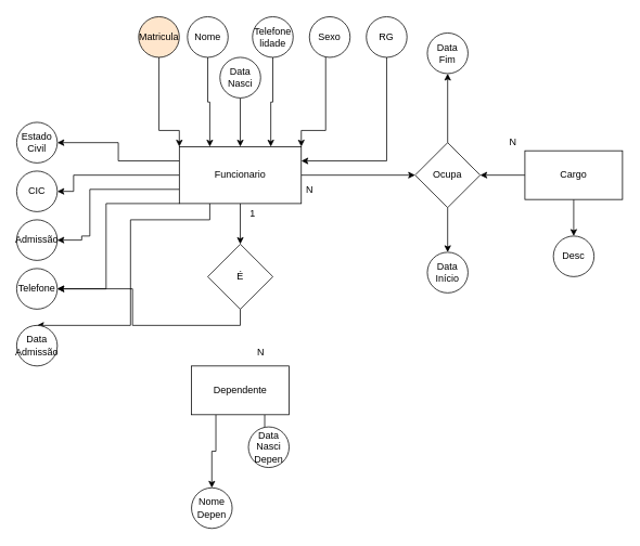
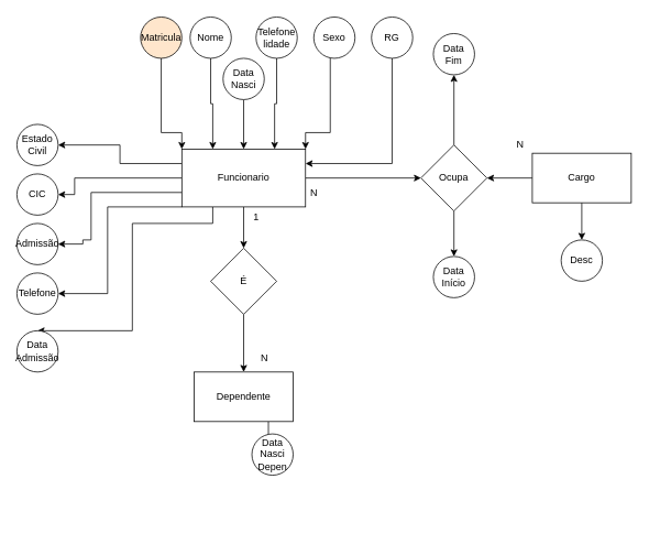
  <mxCell id="0" />
  <mxCell id="1" parent="0" />
  <mxCell id="2" style="edgeStyle=orthogonalEdgeStyle;rounded=0;orthogonalLoop=1;jettySize=auto;html=1;exitX=0;exitY=0.25;exitDx=0;exitDy=0;entryX=1;entryY=0.5;entryDx=0;entryDy=0;" parent="1" source="9" target="20" edge="1"><mxGeometry relative="1" as="geometry" /></mxCell>
  <mxCell id="3" style="edgeStyle=orthogonalEdgeStyle;rounded=0;orthogonalLoop=1;jettySize=auto;html=1;exitX=0;exitY=0.5;exitDx=0;exitDy=0;entryX=1;entryY=0.5;entryDx=0;entryDy=0;" parent="1" source="9" target="23" edge="1"><mxGeometry relative="1" as="geometry"><mxPoint x="120" y="270" as="targetPoint" /><Array as="points"><mxPoint x="90" y="215" /><mxPoint x="90" y="235" /></Array></mxGeometry></mxCell>
  <mxCell id="4" style="edgeStyle=orthogonalEdgeStyle;rounded=0;orthogonalLoop=1;jettySize=auto;html=1;exitX=0;exitY=0.75;exitDx=0;exitDy=0;entryX=1;entryY=0.5;entryDx=0;entryDy=0;" parent="1" source="9" target="24" edge="1"><mxGeometry relative="1" as="geometry"><mxPoint x="160" y="320" as="targetPoint" /><Array as="points"><mxPoint x="110" y="233" /><mxPoint x="110" y="290" /><mxPoint x="100" y="290" /><mxPoint x="100" y="295" /></Array></mxGeometry></mxCell>
  <mxCell id="5" style="edgeStyle=orthogonalEdgeStyle;rounded=0;orthogonalLoop=1;jettySize=auto;html=1;exitX=1;exitY=0.5;exitDx=0;exitDy=0;entryX=0;entryY=0.5;entryDx=0;entryDy=0;" parent="1" source="9" target="32" edge="1"><mxGeometry relative="1" as="geometry" /></mxCell>
  <mxCell id="6" style="edgeStyle=orthogonalEdgeStyle;rounded=0;orthogonalLoop=1;jettySize=auto;html=1;exitX=0;exitY=1;exitDx=0;exitDy=0;entryX=1;entryY=0.5;entryDx=0;entryDy=0;" parent="1" source="9" target="33" edge="1"><mxGeometry relative="1" as="geometry"><mxPoint x="90" y="380" as="targetPoint" /><Array as="points"><mxPoint y="250" x="130" /><mxPoint y="355" x="130" /></Array></mxGeometry></mxCell>
  <mxCell id="7" style="edgeStyle=orthogonalEdgeStyle;rounded=0;orthogonalLoop=1;jettySize=auto;html=1;exitX=0.25;exitY=1;exitDx=0;exitDy=0;entryX=0.5;entryY=0;entryDx=0;entryDy=0;" parent="1" source="9" target="34" edge="1"><mxGeometry relative="1" as="geometry"><mxPoint x="170" y="330" as="targetPoint" /><Array as="points"><mxPoint x="258" y="270" /><mxPoint x="160" y="270" /><mxPoint x="160" y="400" /></Array></mxGeometry></mxCell>
  <mxCell id="8" style="edgeStyle=orthogonalEdgeStyle;rounded=0;orthogonalLoop=1;jettySize=auto;html=1;exitX=0.5;exitY=1;exitDx=0;exitDy=0;entryX=0.5;entryY=0;entryDx=0;entryDy=0;" parent="1" source="9" target="41" edge="1"><mxGeometry relative="1" as="geometry" /></mxCell>
  <mxCell id="9" value="Funcionario" style="rounded=0;whiteSpace=wrap;html=1;" parent="1" vertex="1"><mxGeometry x="220" y="180" width="150" height="70" as="geometry" /></mxCell>
  <mxCell id="10" style="edgeStyle=orthogonalEdgeStyle;rounded=0;orthogonalLoop=1;jettySize=auto;html=1;exitX=0.5;exitY=1;exitDx=0;exitDy=0;entryX=0;entryY=0;entryDx=0;entryDy=0;" parent="1" source="11" target="9" edge="1"><mxGeometry relative="1" as="geometry"><Array as="points"><mxPoint x="195" y="160" /><mxPoint x="220" y="160" /></Array></mxGeometry></mxCell>
  <mxCell id="11" value="Matricula" style="ellipse;whiteSpace=wrap;html=1;aspect=fixed;fillColor=#ffe6cc;" parent="1" vertex="1"><mxGeometry x="170" y="20" width="50" height="50" as="geometry" /></mxCell>
  <mxCell id="12" style="edgeStyle=orthogonalEdgeStyle;rounded=0;orthogonalLoop=1;jettySize=auto;html=1;exitX=0.5;exitY=1;exitDx=0;exitDy=0;entryX=0.25;entryY=0;entryDx=0;entryDy=0;" parent="1" source="13" target="9" edge="1"><mxGeometry relative="1" as="geometry" /></mxCell>
  <mxCell id="13" value="Nome" style="ellipse;whiteSpace=wrap;html=1;aspect=fixed;" parent="1" vertex="1"><mxGeometry x="230" y="20" width="50" height="50" as="geometry" /></mxCell>
  <mxCell id="14" style="edgeStyle=orthogonalEdgeStyle;rounded=0;orthogonalLoop=1;jettySize=auto;html=1;exitX=0.5;exitY=1;exitDx=0;exitDy=0;entryX=0.5;entryY=0;entryDx=0;entryDy=0;" parent="1" source="15" target="9" edge="1"><mxGeometry relative="1" as="geometry" /></mxCell>
  <mxCell id="15" value="Data&lt;br&gt;Nasci" style="ellipse;whiteSpace=wrap;html=1;aspect=fixed;" parent="1" vertex="1"><mxGeometry x="270" y="70" width="50" height="50" as="geometry" /></mxCell>
  <mxCell id="16" style="edgeStyle=orthogonalEdgeStyle;rounded=0;orthogonalLoop=1;jettySize=auto;html=1;exitX=0.5;exitY=1;exitDx=0;exitDy=0;entryX=0.75;entryY=0;entryDx=0;entryDy=0;" parent="1" source="17" target="9" edge="1"><mxGeometry relative="1" as="geometry" /></mxCell>
  <mxCell id="17" value="Telefone&lt;br&gt;lidade" style="ellipse;whiteSpace=wrap;html=1;aspect=fixed;" parent="1" vertex="1"><mxGeometry x="310" y="20" width="50" height="50" as="geometry" /></mxCell>
  <mxCell id="18" style="edgeStyle=orthogonalEdgeStyle;rounded=0;orthogonalLoop=1;jettySize=auto;html=1;exitX=0;exitY=0.5;exitDx=0;exitDy=0;entryX=1;entryY=0;entryDx=0;entryDy=0;" parent="1" source="19" target="9" edge="1"><mxGeometry relative="1" as="geometry"><Array as="points"><mxPoint x="400" y="160" /><mxPoint x="370" y="160" /></Array></mxGeometry></mxCell>
  <mxCell id="19" value="Sexo" style="ellipse;whiteSpace=wrap;html=1;aspect=fixed;" parent="1" vertex="1"><mxGeometry x="380" y="20" width="50" height="50" as="geometry" /></mxCell>
  <mxCell id="20" value="Estado&lt;br&gt;Civil" style="ellipse;whiteSpace=wrap;html=1;aspect=fixed;" parent="1" vertex="1"><mxGeometry x="20" y="150" width="50" height="50" as="geometry" /></mxCell>
  <mxCell id="21" style="edgeStyle=orthogonalEdgeStyle;rounded=0;orthogonalLoop=1;jettySize=auto;html=1;entryX=1;entryY=0.25;entryDx=0;entryDy=0;exitX=0.5;exitY=1;exitDx=0;exitDy=0;" parent="1" source="22" target="9" edge="1"><mxGeometry relative="1" as="geometry"><Array as="points"><mxPoint x="475" y="198" /></Array></mxGeometry></mxCell>
  <mxCell id="22" value="RG" style="ellipse;whiteSpace=wrap;html=1;aspect=fixed;" parent="1" vertex="1"><mxGeometry x="450" y="20" width="50" height="50" as="geometry" /></mxCell>
  <mxCell id="23" value="CIC" style="ellipse;whiteSpace=wrap;html=1;aspect=fixed;" parent="1" vertex="1"><mxGeometry x="20" y="210" width="50" height="50" as="geometry" /></mxCell>
  <mxCell id="24" value="Admissão" style="ellipse;whiteSpace=wrap;html=1;aspect=fixed;" parent="1" vertex="1"><mxGeometry x="20" y="270" width="50" height="50" as="geometry" /></mxCell>
  <mxCell id="25" value="" style="edgeStyle=orthogonalEdgeStyle;rounded=0;orthogonalLoop=1;jettySize=auto;html=1;" parent="1" source="27" target="29" edge="1"><mxGeometry relative="1" as="geometry" /></mxCell>
  <mxCell id="26" style="edgeStyle=orthogonalEdgeStyle;rounded=0;orthogonalLoop=1;jettySize=auto;html=1;exitX=0;exitY=0.5;exitDx=0;exitDy=0;entryX=1;entryY=0.5;entryDx=0;entryDy=0;" parent="1" source="27" target="32" edge="1"><mxGeometry relative="1" as="geometry" /></mxCell>
  <mxCell id="27" value="Cargo" style="rounded=0;whiteSpace=wrap;html=1;" parent="1" vertex="1"><mxGeometry x="645" y="185" width="120" height="60" as="geometry" /></mxCell>
  <mxCell id="28" value="N" style="text;html=1;align=center;verticalAlign=middle;resizable=0;points=[];autosize=1;strokeColor=none;fillColor=none;" parent="1" vertex="1"><mxGeometry x="615" y="160" width="30" height="30" as="geometry" /></mxCell>
  <mxCell id="29" value="Desc" style="ellipse;whiteSpace=wrap;html=1;rounded=0;" parent="1" vertex="1"><mxGeometry x="680" y="290" width="50" height="50" as="geometry" /></mxCell>
  <mxCell id="30" value="" style="edgeStyle=orthogonalEdgeStyle;rounded=0;orthogonalLoop=1;jettySize=auto;html=1;entryX=0.5;entryY=0;entryDx=0;entryDy=0;" parent="1" source="32" target="42" edge="1"><mxGeometry relative="1" as="geometry"><mxPoint x="535" y="360" as="targetPoint" /></mxGeometry></mxCell>
  <mxCell id="31" value="" style="edgeStyle=orthogonalEdgeStyle;rounded=0;orthogonalLoop=1;jettySize=auto;html=1;entryX=0.5;entryY=1;entryDx=0;entryDy=0;" parent="1" source="32" target="43" edge="1"><mxGeometry relative="1" as="geometry"><mxPoint x="540" y="95" as="targetPoint" /></mxGeometry></mxCell>
  <mxCell id="32" value="Ocupa" style="rhombus;whiteSpace=wrap;html=1;" parent="1" vertex="1"><mxGeometry x="510" y="175" width="80" height="80" as="geometry" /></mxCell>
  <mxCell id="33" value="Telefone" style="ellipse;whiteSpace=wrap;html=1;aspect=fixed;" parent="1" vertex="1"><mxGeometry x="20" y="330" width="50" height="50" as="geometry" /></mxCell>
  <mxCell id="34" value="Data&lt;br&gt;Admissão" style="ellipse;whiteSpace=wrap;html=1;aspect=fixed;" parent="1" vertex="1"><mxGeometry x="20" y="400" width="50" height="50" as="geometry" /></mxCell>
- <mxCell id="35" style="edgeStyle=orthogonalEdgeStyle;rounded=0;orthogonalLoop=1;jettySize=auto;html=1;exitX=0.25;exitY=1;exitDx=0;exitDy=0;entryX=0.5;entryY=0;entryDx=0;entryDy=0;" parent="1" source="37" target="38" edge="1"><mxGeometry relative="1" as="geometry" /></mxCell>
  <mxCell id="36" style="edgeStyle=orthogonalEdgeStyle;rounded=0;orthogonalLoop=1;jettySize=auto;html=1;exitX=0.75;exitY=1;exitDx=0;exitDy=0;" parent="1" source="37" target="39" edge="1"><mxGeometry relative="1" as="geometry" /></mxCell>
  <mxCell id="37" value="Dependente" style="rounded=0;whiteSpace=wrap;html=1;" parent="1" vertex="1"><mxGeometry x="235" y="450" width="120" height="60" as="geometry" /></mxCell>
- <mxCell id="38" value="Nome&lt;br&gt;Depen" style="ellipse;whiteSpace=wrap;html=1;aspect=fixed;" parent="1" vertex="1"><mxGeometry x="235" y="600" width="50" height="50" as="geometry" /></mxCell>
  <mxCell id="39" value="Data&lt;br&gt;Nasci&lt;br&gt;Depen" style="ellipse;whiteSpace=wrap;html=1;aspect=fixed;" parent="1" vertex="1"><mxGeometry x="305" y="525" width="50" height="50" as="geometry" /></mxCell>
- <mxCell id="40" style="edgeStyle=orthogonalEdgeStyle;rounded=0;orthogonalLoop=1;jettySize=auto;html=1;exitX=0.5;exitY=1;exitDx=0;exitDy=0;" parent="1" source="41" target="33" edge="1"><mxGeometry relative="1" as="geometry" /></mxCell>
+ <mxCell id="40" style="edgeStyle=orthogonalEdgeStyle;rounded=0;orthogonalLoop=1;jettySize=auto;html=1;exitX=0.5;exitY=1;exitDx=0;exitDy=0;" parent="1" source="41" target="37" edge="1"><mxGeometry relative="1" as="geometry" /></mxCell>
  <mxCell id="41" value="É" style="rhombus;whiteSpace=wrap;html=1;" parent="1" vertex="1"><mxGeometry x="255" y="300" width="80" height="80" as="geometry" /></mxCell>
  <mxCell id="42" value="Data&lt;div&gt;Início&lt;/div&gt;" style="ellipse;whiteSpace=wrap;html=1;aspect=fixed;" parent="1" vertex="1"><mxGeometry x="525" y="310" width="50" height="50" as="geometry" /></mxCell>
  <mxCell id="43" value="Data&lt;div&gt;Fim&lt;/div&gt;" style="ellipse;whiteSpace=wrap;html=1;aspect=fixed;" parent="1" vertex="1"><mxGeometry x="525" y="40" width="50" height="50" as="geometry" /></mxCell>
  <mxCell id="44" value="N" style="text;html=1;align=center;verticalAlign=middle;resizable=0;points=[];autosize=1;strokeColor=none;fillColor=none;" vertex="1" parent="1"><mxGeometry x="365" y="218" width="30" height="30" as="geometry" /></mxCell>
  <mxCell id="45" value="1" style="text;html=1;align=center;verticalAlign=middle;resizable=0;points=[];autosize=1;strokeColor=none;fillColor=none;" vertex="1" parent="1"><mxGeometry x="295" y="248" width="30" height="30" as="geometry" /></mxCell>
  <mxCell id="46" value="N" style="text;html=1;align=center;verticalAlign=middle;resizable=0;points=[];autosize=1;strokeColor=none;fillColor=none;" vertex="1" parent="1"><mxGeometry x="305" y="418" width="30" height="30" as="geometry" /></mxCell>
